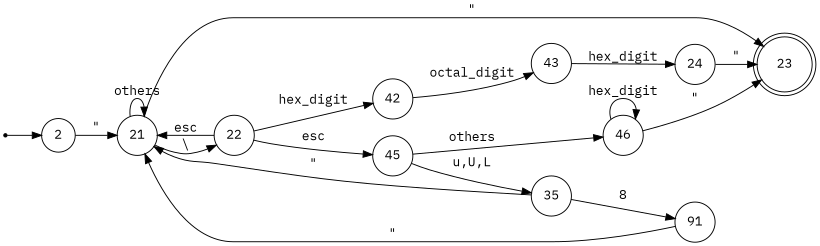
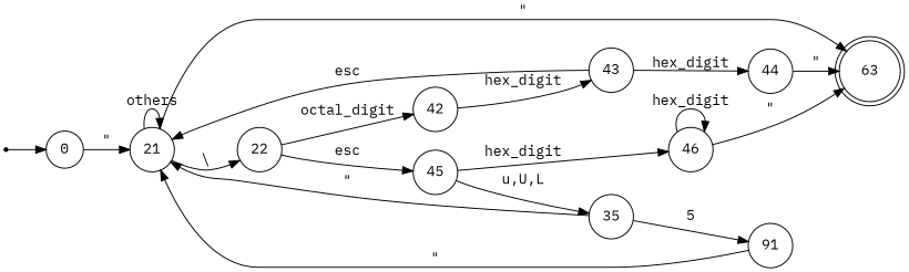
  digraph {
    fontname="IBM Plex Mono"
    rankdir=LR
    node [fontname="IBM Plex Mono" shape=circle]
    edge [fontname="IBM Plex Mono"]
    s [shape=point]
-   0 [label=2]
+   0
    21
    22
-   23 [shape=doublecircle]
+   23 [shape=doublecircle label=63]
    35
    n7 [label=91]
    42
    45
    43
    46
-   44 [label=24]
+   44
    s -> 0
    0 -> 21 [label="\""]
    21 -> 21 [label=others]
    21 -> 22 [label="\\"]
    21 -> 23 [label="\""]
-   22 -> 21 [label=esc]
-   22 -> 42 [label=hex_digit]
+   43 -> 21 [label=esc]
+   22 -> 42 [label=octal_digit]
    22 -> 45 [label=esc]
    35 -> 21 [label="\""]
-   35 -> n7 [label=8]
+   35 -> n7 [label=5]
    n7 -> 21 [label="\""]
-   42 -> 43 [label=octal_digit]
+   42 -> 43 [label=hex_digit]
    45 -> 35 [label="u,U,L"]
-   45 -> 46 [label=others]
+   45 -> 46 [label=hex_digit]
    43 -> 44 [label=hex_digit]
    46 -> 23 [label="\""]
    46 -> 46 [label=hex_digit]
    44 -> 23 [label="\""]
  }
